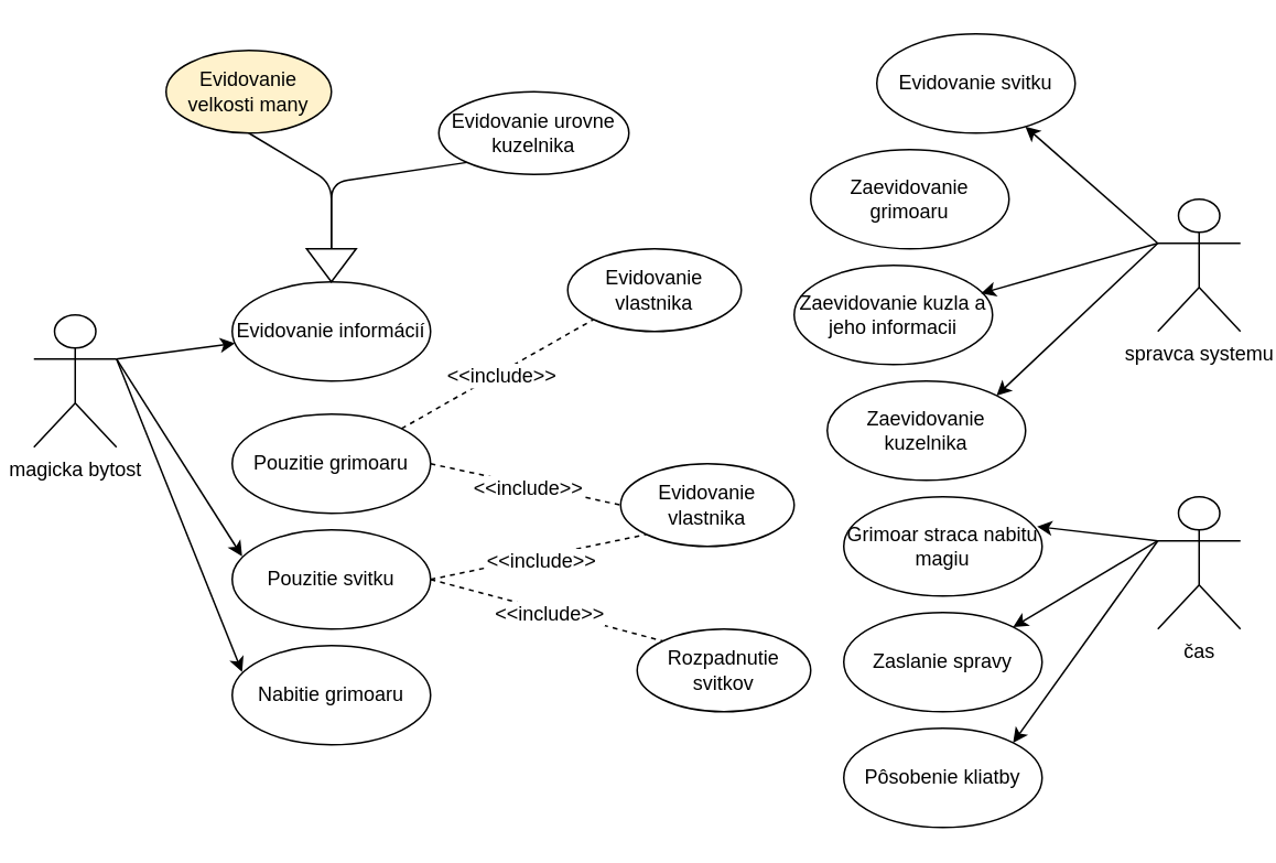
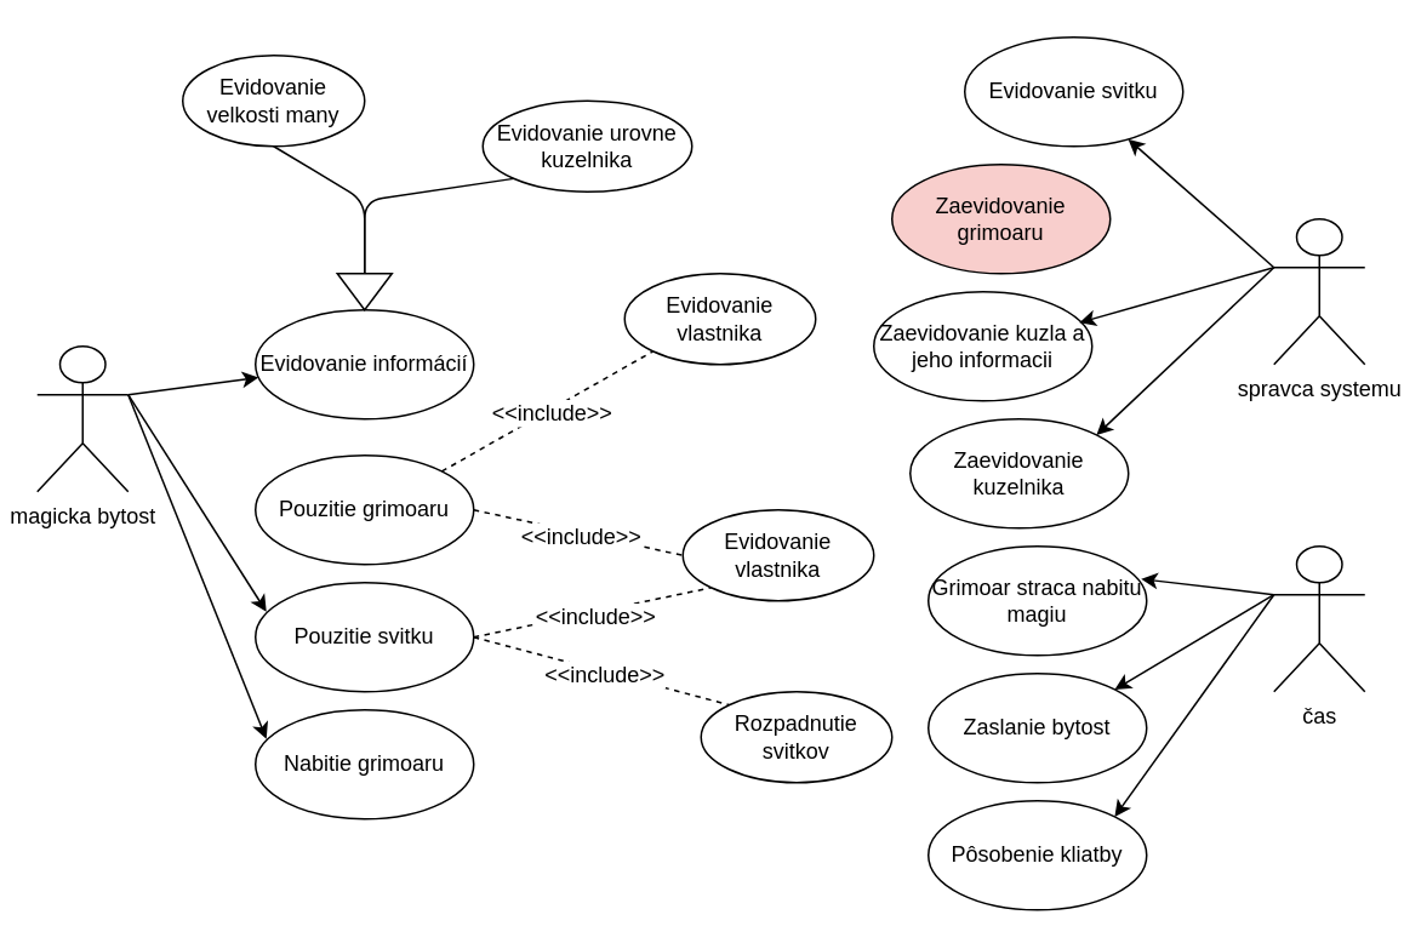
  <mxCell id="0" />
  <mxCell id="1" parent="0" />
  <mxCell id="2" value="magicka bytost" style="shape=umlActor;verticalLabelPosition=bottom;labelBackgroundColor=#ffffff;verticalAlign=top;html=1;outlineConnect=0;" vertex="1" parent="1"><mxGeometry x="20" y="190" width="50" height="80" as="geometry" /></mxCell>
  <mxCell id="3" value="" style="endArrow=classic;html=1;exitX=1;exitY=0.333;exitDx=0;exitDy=0;exitPerimeter=0;" edge="1" parent="1" source="2" target="4"><mxGeometry width="50" height="50" relative="1" as="geometry"><mxPoint x="160" y="260" as="sourcePoint" /><mxPoint x="180" y="200" as="targetPoint" /></mxGeometry></mxCell>
  <mxCell id="4" value="Evidovanie informácií" style="ellipse;whiteSpace=wrap;html=1;" vertex="1" parent="1"><mxGeometry x="140" y="170" width="120" height="60" as="geometry" /></mxCell>
- <mxCell id="5" value="Evidovanie velkosti many" style="ellipse;whiteSpace=wrap;html=1;fillColor=#fff2cc;" vertex="1" parent="1"><mxGeometry x="100" y="30" width="100" height="50" as="geometry" /></mxCell>
+ <mxCell id="5" value="Evidovanie velkosti many" style="ellipse;whiteSpace=wrap;html=1;" vertex="1" parent="1"><mxGeometry x="100" y="30" width="100" height="50" as="geometry" /></mxCell>
  <mxCell id="6" value="Evidovanie urovne kuzelnika" style="ellipse;whiteSpace=wrap;html=1;" vertex="1" parent="1"><mxGeometry x="265" y="55" width="115" height="50" as="geometry" /></mxCell>
  <mxCell id="7" value="" style="endArrow=classic;html=1;exitX=0.5;exitY=1;exitDx=0;exitDy=0;entryX=0.5;entryY=0;entryDx=0;entryDy=0;" edge="1" parent="1" source="5" target="4"><mxGeometry width="50" height="50" relative="1" as="geometry"><mxPoint x="270" y="330" as="sourcePoint" /><mxPoint x="320" y="280" as="targetPoint" /><Array as="points"><mxPoint x="200" y="110" /></Array></mxGeometry></mxCell>
  <mxCell id="8" value="" style="endArrow=classic;html=1;exitX=0;exitY=1;exitDx=0;exitDy=0;entryX=1;entryY=0.5;entryDx=0;entryDy=0;" edge="1" parent="1" source="6" target="9"><mxGeometry width="50" height="50" relative="1" as="geometry"><mxPoint x="250.555" y="72.762" as="sourcePoint" /><mxPoint x="200" y="170" as="targetPoint" /><Array as="points"><mxPoint x="200" y="110" /></Array></mxGeometry></mxCell>
  <mxCell id="9" value="" style="triangle;whiteSpace=wrap;html=1;direction=south;" vertex="1" parent="1"><mxGeometry x="185" y="150" width="30" height="20" as="geometry" /></mxCell>
  <mxCell id="10" value="" style="group" vertex="1" connectable="0" parent="1"><mxGeometry x="140" y="250" width="120" height="60" as="geometry" /></mxCell>
  <mxCell id="11" value="" style="group" vertex="1" connectable="0" parent="10"><mxGeometry width="120" height="60" as="geometry" /></mxCell>
  <mxCell id="12" value="Pouzitie grimoaru" style="ellipse;whiteSpace=wrap;html=1;" vertex="1" parent="11"><mxGeometry width="120" height="60" as="geometry" /></mxCell>
  <mxCell id="13" value="" style="group" vertex="1" connectable="0" parent="1"><mxGeometry x="140" y="320" width="120" height="60" as="geometry" /></mxCell>
  <mxCell id="14" value="Pouzitie svitku" style="ellipse;whiteSpace=wrap;html=1;" vertex="1" parent="13"><mxGeometry width="120" height="60" as="geometry" /></mxCell>
  <mxCell id="15" value="" style="endArrow=classic;html=1;entryX=0.05;entryY=0.267;entryDx=0;entryDy=0;entryPerimeter=0;exitX=1;exitY=0.333;exitDx=0;exitDy=0;exitPerimeter=0;" edge="1" parent="1" target="14" source="2"><mxGeometry width="50" height="50" relative="1" as="geometry"><mxPoint x="70" y="220" as="sourcePoint" /><mxPoint x="391.739" y="527.171" as="targetPoint" /></mxGeometry></mxCell>
  <mxCell id="16" value="" style="group" vertex="1" connectable="0" parent="1"><mxGeometry x="140" y="390" width="120" height="60" as="geometry" /></mxCell>
  <mxCell id="17" value="Nabitie grimoaru" style="ellipse;whiteSpace=wrap;html=1;" vertex="1" parent="16"><mxGeometry width="120" height="60" as="geometry" /></mxCell>
  <mxCell id="18" value="" style="endArrow=classic;html=1;entryX=0.05;entryY=0.267;entryDx=0;entryDy=0;entryPerimeter=0;exitX=1;exitY=0.333;exitDx=0;exitDy=0;exitPerimeter=0;" edge="1" parent="1" target="17" source="2"><mxGeometry width="50" height="50" relative="1" as="geometry"><mxPoint x="70" y="220" as="sourcePoint" /><mxPoint x="421.739" y="627.171" as="targetPoint" /></mxGeometry></mxCell>
  <mxCell id="19" value="" style="endArrow=none;dashed=1;html=1;exitX=1;exitY=0;exitDx=0;exitDy=0;entryX=0;entryY=1;entryDx=0;entryDy=0;" edge="1" parent="1" source="12" target="40"><mxGeometry width="50" height="50" relative="1" as="geometry"><mxPoint x="270" y="350" as="sourcePoint" /><mxPoint x="340" y="190" as="targetPoint" /></mxGeometry></mxCell>
  <mxCell id="20" value="&amp;lt;&amp;lt;include&amp;gt;&amp;gt;" style="text;html=1;align=center;verticalAlign=middle;resizable=0;points=[];labelBackgroundColor=#ffffff;" vertex="1" connectable="0" parent="19"><mxGeometry x="0.022" y="-2" relative="1" as="geometry"><mxPoint as="offset" /></mxGeometry></mxCell>
  <mxCell id="21" value="spravca systemu" style="shape=umlActor;verticalLabelPosition=bottom;labelBackgroundColor=#ffffff;verticalAlign=top;html=1;outlineConnect=0;" vertex="1" parent="1"><mxGeometry x="700" y="120" width="50" height="80" as="geometry" /></mxCell>
  <mxCell id="22" value="" style="group" vertex="1" connectable="0" parent="1"><mxGeometry x="530" y="20" width="120" height="60" as="geometry" /></mxCell>
  <mxCell id="23" value="Evidovanie svitku" style="ellipse;whiteSpace=wrap;html=1;" vertex="1" parent="22"><mxGeometry width="120" height="60" as="geometry" /></mxCell>
  <mxCell id="24" value="" style="endArrow=classic;html=1;exitX=0;exitY=0.333;exitDx=0;exitDy=0;exitPerimeter=0;" edge="1" parent="1" target="23" source="21"><mxGeometry width="50" height="50" relative="1" as="geometry"><mxPoint x="740" y="266.667" as="sourcePoint" /><mxPoint x="811.739" y="257.171" as="targetPoint" /></mxGeometry></mxCell>
  <mxCell id="25" value="" style="group" vertex="1" connectable="0" parent="1"><mxGeometry x="490" y="90" width="120" height="60" as="geometry" /></mxCell>
- <mxCell id="26" value="Zaevidovanie grimoaru" style="ellipse;whiteSpace=wrap;html=1;" vertex="1" parent="25"><mxGeometry width="120" height="60" as="geometry" /></mxCell>
+ <mxCell id="26" value="Zaevidovanie grimoaru" style="ellipse;whiteSpace=wrap;html=1;fillColor=#f8cecc;" vertex="1" parent="25"><mxGeometry width="120" height="60" as="geometry" /></mxCell>
  <mxCell id="27" value="" style="group" vertex="1" connectable="0" parent="1"><mxGeometry x="480" y="160" width="120" height="60" as="geometry" /></mxCell>
  <mxCell id="28" value="Zaevidovanie kuzla a jeho informacii" style="ellipse;whiteSpace=wrap;html=1;" vertex="1" parent="27"><mxGeometry width="120" height="60" as="geometry" /></mxCell>
  <mxCell id="29" value="" style="endArrow=classic;html=1;exitX=0;exitY=0.333;exitDx=0;exitDy=0;exitPerimeter=0;entryX=0.942;entryY=0.283;entryDx=0;entryDy=0;entryPerimeter=0;" edge="1" parent="1" target="28" source="21"><mxGeometry width="50" height="50" relative="1" as="geometry"><mxPoint x="700" y="150" as="sourcePoint" /><mxPoint x="600" y="180" as="targetPoint" /></mxGeometry></mxCell>
  <mxCell id="30" value="" style="group" vertex="1" connectable="0" parent="1"><mxGeometry x="500" y="230" width="120" height="60" as="geometry" /></mxCell>
  <mxCell id="31" value="Zaevidovanie kuzelnika" style="ellipse;whiteSpace=wrap;html=1;" vertex="1" parent="30"><mxGeometry width="120" height="60" as="geometry" /></mxCell>
  <mxCell id="32" value="" style="endArrow=classic;html=1;entryX=1;entryY=0;entryDx=0;entryDy=0;exitX=0;exitY=0.333;exitDx=0;exitDy=0;exitPerimeter=0;" edge="1" parent="1" target="31" source="21"><mxGeometry width="50" height="50" relative="1" as="geometry"><mxPoint x="670" y="180" as="sourcePoint" /><mxPoint x="791.739" y="497.171" as="targetPoint" /></mxGeometry></mxCell>
  <mxCell id="33" value="čas" style="shape=umlActor;verticalLabelPosition=bottom;labelBackgroundColor=#ffffff;verticalAlign=top;html=1;outlineConnect=0;" vertex="1" parent="1"><mxGeometry x="700" y="300" width="50" height="80" as="geometry" /></mxCell>
  <mxCell id="34" value="" style="group" vertex="1" connectable="0" parent="1"><mxGeometry x="510" y="300" width="120" height="60" as="geometry" /></mxCell>
  <mxCell id="35" value="Grimoar straca nabitu magiu" style="ellipse;whiteSpace=wrap;html=1;" vertex="1" parent="34"><mxGeometry width="120" height="60" as="geometry" /></mxCell>
  <mxCell id="36" value="" style="endArrow=classic;html=1;exitX=0;exitY=0.333;exitDx=0;exitDy=0;exitPerimeter=0;entryX=0.975;entryY=0.3;entryDx=0;entryDy=0;entryPerimeter=0;" edge="1" parent="1" target="35" source="33"><mxGeometry width="50" height="50" relative="1" as="geometry"><mxPoint x="730" y="576.667" as="sourcePoint" /><mxPoint x="801.739" y="567.171" as="targetPoint" /></mxGeometry></mxCell>
  <mxCell id="37" value="" style="group" vertex="1" connectable="0" parent="1"><mxGeometry x="510" y="390" width="120" height="60" as="geometry" /></mxCell>
- <mxCell id="38" value="Zaslanie spravy" style="ellipse;whiteSpace=wrap;html=1;" vertex="1" parent="37"><mxGeometry y="-20" width="120" height="60" as="geometry" /></mxCell>
+ <mxCell id="38" value="Zaslanie bytost" style="ellipse;whiteSpace=wrap;html=1;" vertex="1" parent="37"><mxGeometry y="-20" width="120" height="60" as="geometry" /></mxCell>
  <mxCell id="39" value="" style="endArrow=classic;html=1;exitX=0;exitY=0.333;exitDx=0;exitDy=0;exitPerimeter=0;entryX=1;entryY=0;entryDx=0;entryDy=0;" edge="1" parent="1" target="38" source="33"><mxGeometry width="50" height="50" relative="1" as="geometry"><mxPoint x="680" y="626.667" as="sourcePoint" /><mxPoint x="751.739" y="617.171" as="targetPoint" /></mxGeometry></mxCell>
  <mxCell id="40" value="Evidovanie vlastnika" style="ellipse;whiteSpace=wrap;html=1;" vertex="1" parent="1"><mxGeometry x="343" y="150" width="105" height="50" as="geometry" /></mxCell>
  <mxCell id="41" value="" style="endArrow=none;dashed=1;html=1;exitX=1;exitY=0.5;exitDx=0;exitDy=0;entryX=0;entryY=0.5;entryDx=0;entryDy=0;" edge="1" parent="1" target="43" source="12"><mxGeometry width="50" height="50" relative="1" as="geometry"><mxPoint x="284.52" y="287.02" as="sourcePoint" /><mxPoint x="375.48" y="340" as="targetPoint" /></mxGeometry></mxCell>
  <mxCell id="42" value="&amp;lt;&amp;lt;include&amp;gt;&amp;gt;" style="text;html=1;align=center;verticalAlign=middle;resizable=0;points=[];labelBackgroundColor=#ffffff;" vertex="1" connectable="0" parent="41"><mxGeometry x="0.022" y="-2" relative="1" as="geometry"><mxPoint as="offset" /></mxGeometry></mxCell>
  <mxCell id="43" value="Evidovanie vlastnika" style="ellipse;whiteSpace=wrap;html=1;" vertex="1" parent="1"><mxGeometry x="375" y="280" width="105" height="50" as="geometry" /></mxCell>
  <mxCell id="44" value="" style="endArrow=none;dashed=1;html=1;exitX=1;exitY=0.5;exitDx=0;exitDy=0;entryX=0;entryY=1;entryDx=0;entryDy=0;" edge="1" parent="1" target="43" source="14"><mxGeometry width="50" height="50" relative="1" as="geometry"><mxPoint x="281.216" y="479.997" as="sourcePoint" /><mxPoint x="397.745" y="390.21" as="targetPoint" /></mxGeometry></mxCell>
  <mxCell id="45" value="&amp;lt;&amp;lt;include&amp;gt;&amp;gt;" style="text;html=1;align=center;verticalAlign=middle;resizable=0;points=[];labelBackgroundColor=#ffffff;" vertex="1" connectable="0" parent="44"><mxGeometry x="0.022" y="-2" relative="1" as="geometry"><mxPoint as="offset" /></mxGeometry></mxCell>
  <mxCell id="46" value="" style="endArrow=none;dashed=1;html=1;exitX=1;exitY=0.5;exitDx=0;exitDy=0;entryX=0;entryY=0;entryDx=0;entryDy=0;" edge="1" parent="1" target="48" source="14"><mxGeometry width="50" height="50" relative="1" as="geometry"><mxPoint x="272.426" y="519.397" as="sourcePoint" /><mxPoint x="370" y="450.61" as="targetPoint" /></mxGeometry></mxCell>
  <mxCell id="47" value="&amp;lt;&amp;lt;include&amp;gt;&amp;gt;" style="text;html=1;align=center;verticalAlign=middle;resizable=0;points=[];labelBackgroundColor=#ffffff;" vertex="1" connectable="0" parent="46"><mxGeometry x="0.022" y="-2" relative="1" as="geometry"><mxPoint as="offset" /></mxGeometry></mxCell>
  <mxCell id="48" value="Rozpadnutie svitkov" style="ellipse;whiteSpace=wrap;html=1;" vertex="1" parent="1"><mxGeometry x="385" y="380" width="105" height="50" as="geometry" /></mxCell>
  <mxCell id="49" value="Pôsobenie kliatby" style="ellipse;whiteSpace=wrap;html=1;" vertex="1" parent="1"><mxGeometry x="510" y="440" width="120" height="60" as="geometry" /></mxCell>
  <mxCell id="50" value="" style="endArrow=classic;html=1;exitX=0;exitY=0.333;exitDx=0;exitDy=0;exitPerimeter=0;entryX=1;entryY=0;entryDx=0;entryDy=0;" edge="1" parent="1" source="33" target="49"><mxGeometry width="50" height="50" relative="1" as="geometry"><mxPoint x="710" y="336.667" as="sourcePoint" /><mxPoint x="622.426" y="388.787" as="targetPoint" /></mxGeometry></mxCell>
